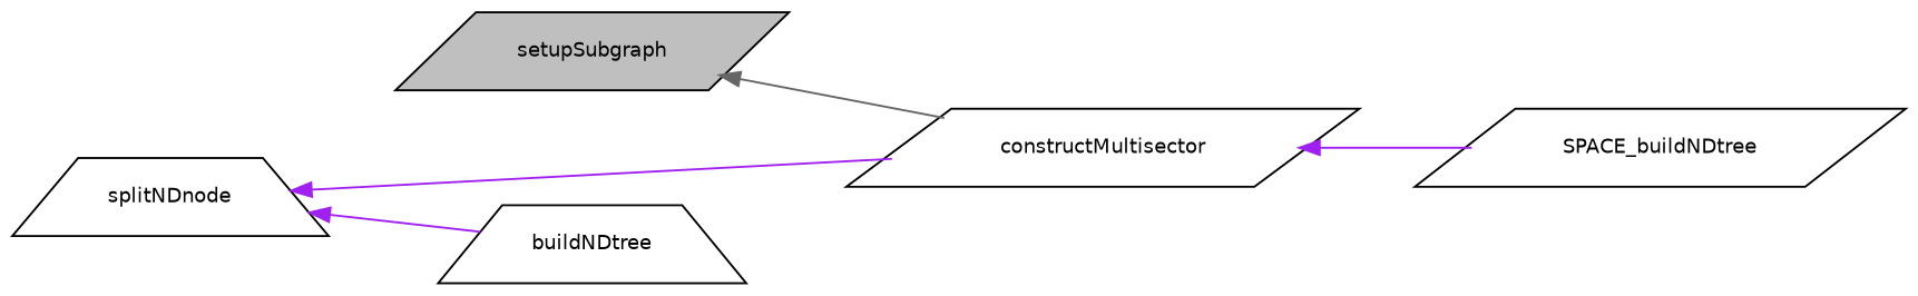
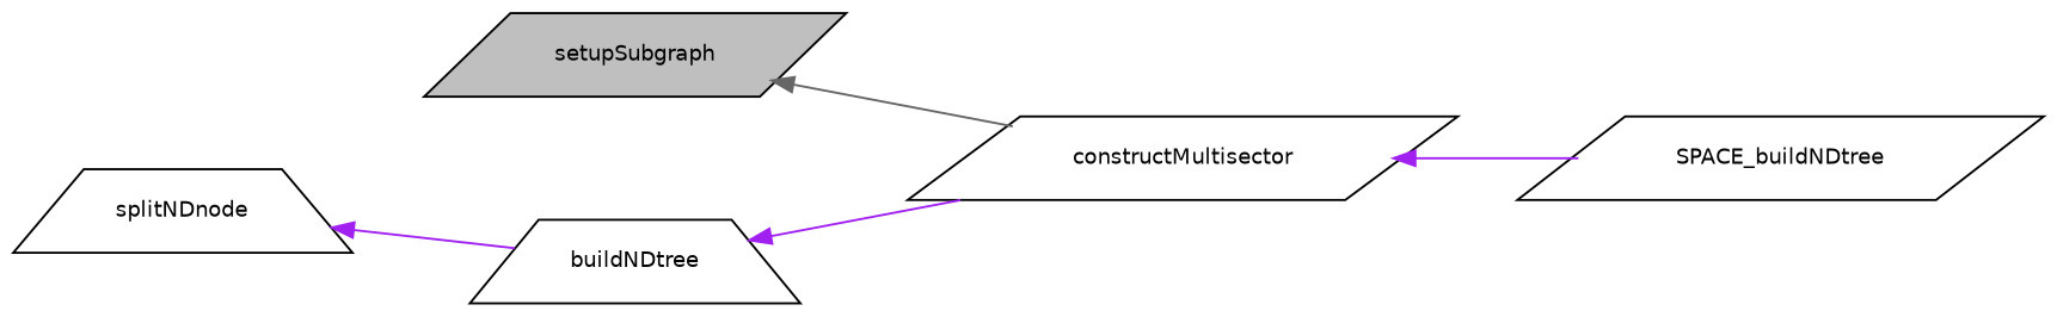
  digraph {
    fontname="DejaVu Sans"
    rankdir=LR
    node [color=black fillcolor=white fontname="DejaVu Sans" fontsize=10 shape=parallelogram style=filled]
    edge [color=purple dir=back fontname="DejaVu Sans" fontsize=10 labelfontname=Helvetica labelfontsize=10 style=solid]
    n1 [fillcolor=grey75 fontcolor=black height=0.2 label=setupSubgraph width=0.4]
    n2 [height=0.2 label=constructMultisector width=0.4]
    n3 [height=0.2 label=splitNDnode shape=trapezium width=0.4]
    n4 [height=0.2 label=buildNDtree shape=trapezium width=0.4]
    n5 [height=0.2 label=SPACE_buildNDtree width=0.4]
    n1 -> n2 [color=gray40]
    n2 -> n5
    n3 -> n4
-   n3 -> n2
+   n4 -> n2
  }
